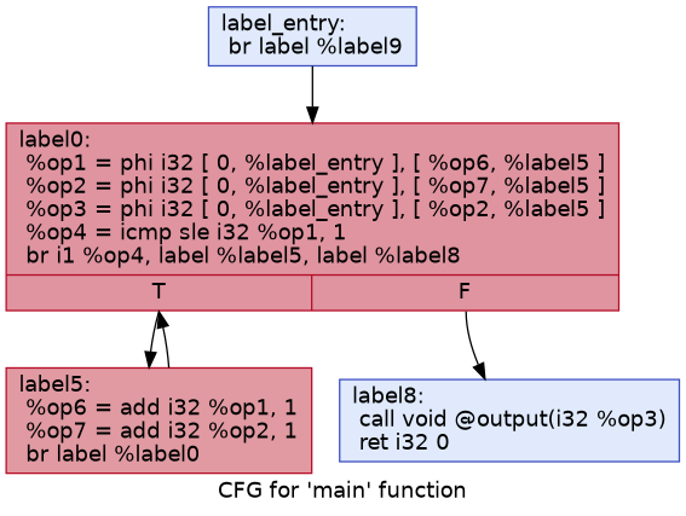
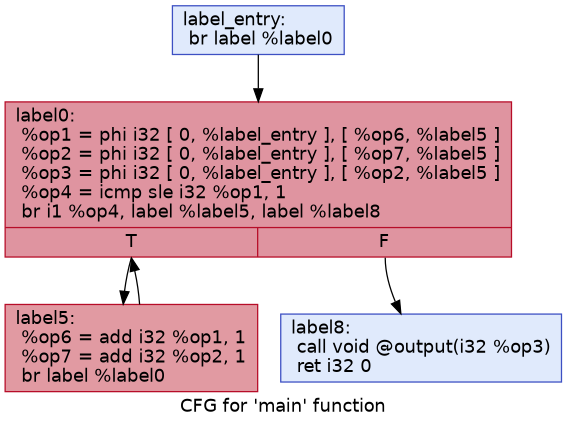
  digraph {
    label="CFG for 'main' function"
    fontname="DejaVu Sans"
    node [color="#3d50c3ff" fillcolor="#b9d0f970" shape=record style=filled fontname="DejaVu Sans"]
    edge [fontname="DejaVu Sans"]
-   n1 [label="{label_entry:\l  br label %label9\l}"]
+   n1 [label="{label_entry:\l  br label %label0\l}"]
    n2 [color="#b70d28ff" fillcolor="#b70d2870" label="{label0:                                           \l  %op1 = phi i32 [ 0, %label_entry ], [ %op6, %label5 ]\l  %op2 = phi i32 [ 0, %label_entry ], [ %op7, %label5 ]\l  %op3 = phi i32 [ 0, %label_entry ], [ %op2, %label5 ]\l  %op4 = icmp sle i32 %op1, 1\l  br i1 %op4, label %label5, label %label8\l|{<s0>T|<s1>F}}"]
    n3 [color="#b70d28ff" fillcolor="#bb1b2c70" label="{label5:                                           \l  %op6 = add i32 %op1, 1\l  %op7 = add i32 %op2, 1\l  br label %label0\l}"]
    n4 [label="{label8:                                           \l  call void @output(i32 %op3)\l  ret i32 0\l}"]
    n1 -> n2
    n2 -> n3 [tailport=s0]
    n2 -> n4 [tailport=s1]
    n3 -> n2
  }
